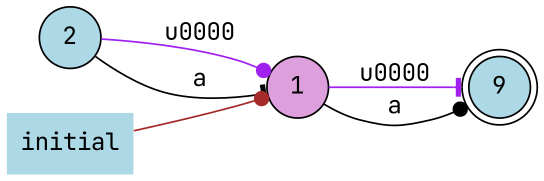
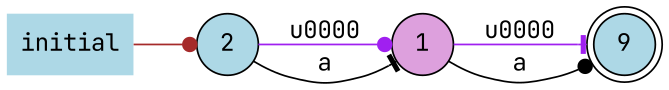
  digraph {
    fontname="JetBrains Mono"
    rankdir=LR
    node [fillcolor=lightblue fontname="JetBrains Mono" shape=circle style=filled]
    edge [arrowhead=dot color=purple fontname="JetBrains Mono"]
    n1 [label=9 shape=doublecircle]
    1 [fillcolor=plum]
    2
    initial [shape=plaintext]
    1 -> n1 [arrowhead=tee label="\u0000"]
    1 -> n1 [color=black label=a]
    2 -> 1 [label="\u0000"]
    2 -> 1 [arrowhead=tee color=black label=a]
-   initial -> 1 [color=brown]
+   initial -> 2 [color=brown]
  }
